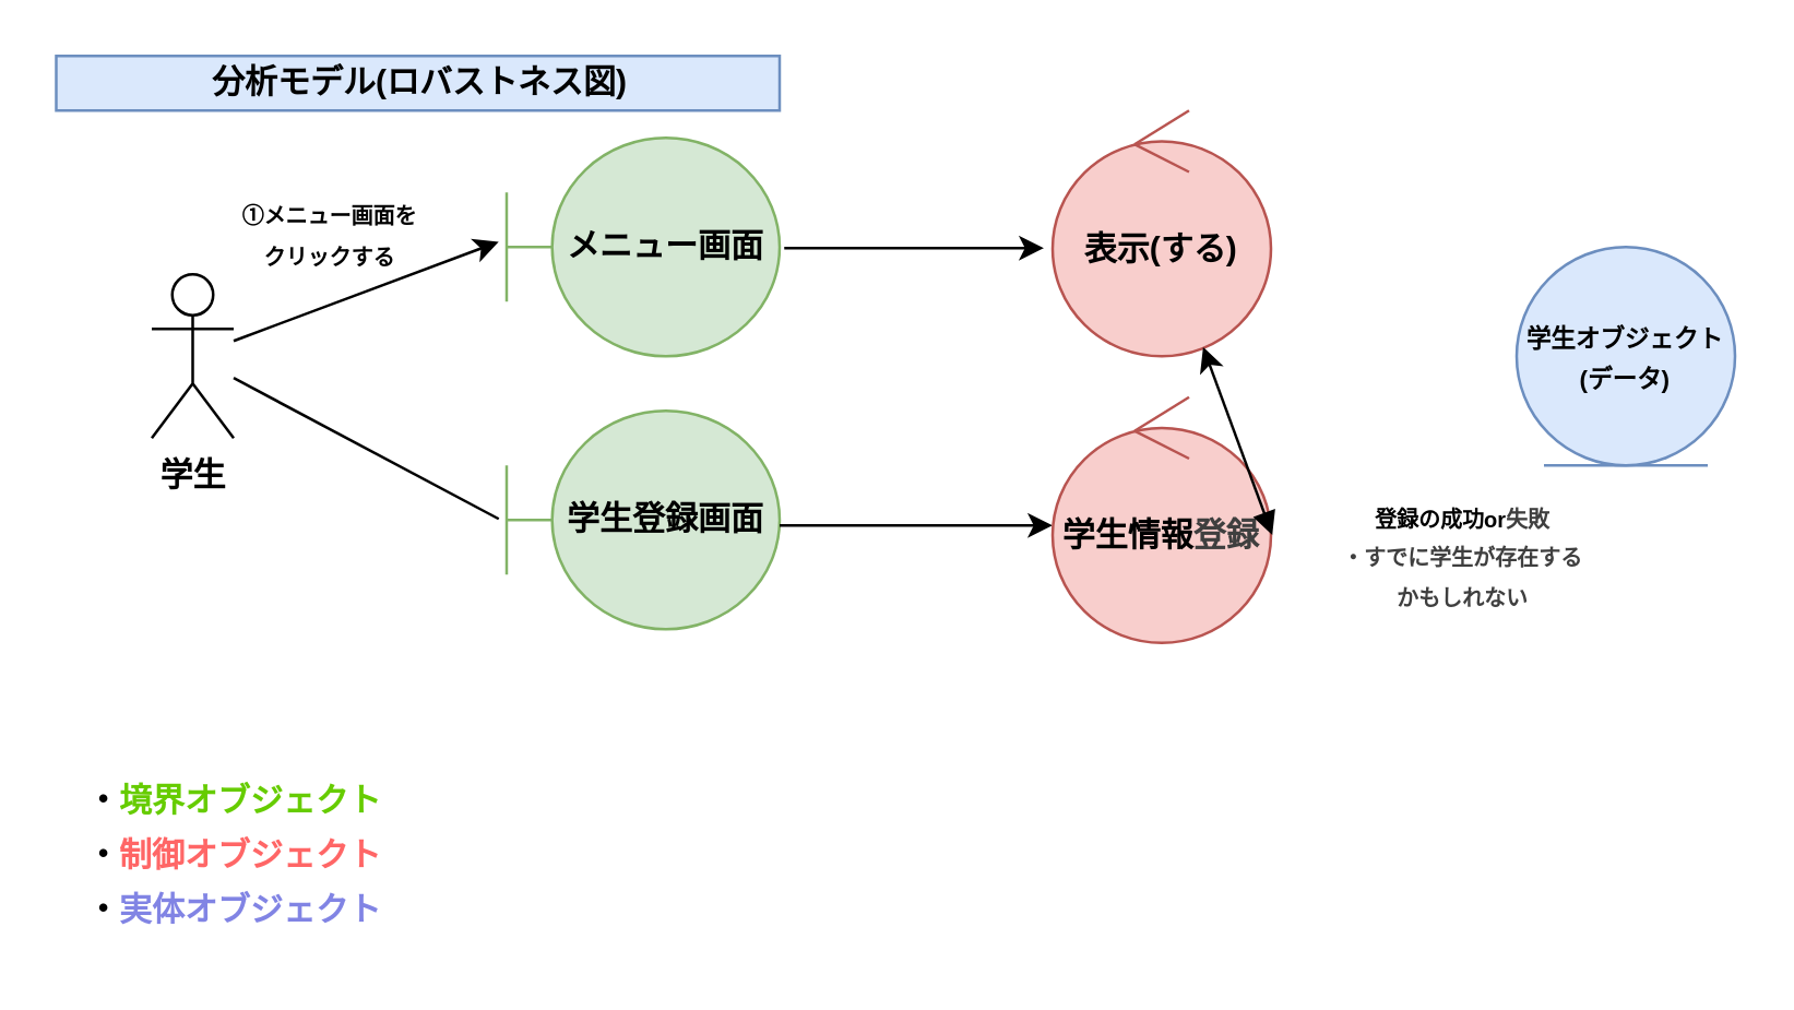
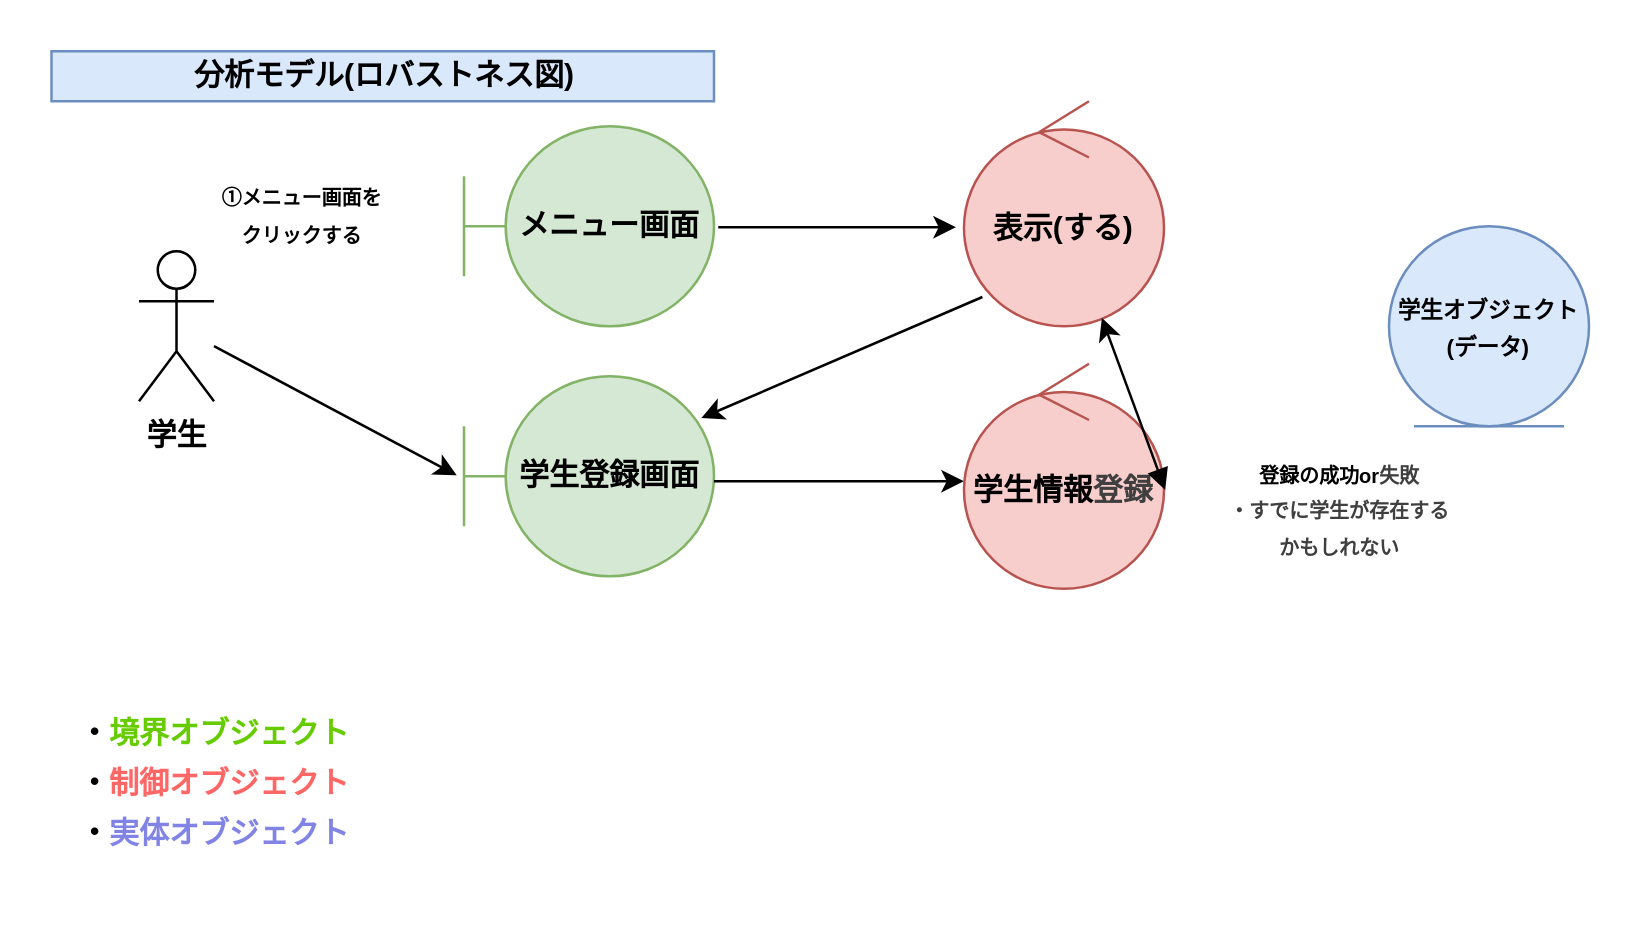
  <mxCell id="0" />
  <mxCell id="1" parent="0" />
  <mxCell id="2" value="学生" style="shape=umlActor;verticalLabelPosition=bottom;verticalAlign=top;html=1;fontStyle=1" parent="1" vertex="1"><mxGeometry x="55" y="100" width="30" height="60" as="geometry" /></mxCell>
  <mxCell id="3" value="&lt;b&gt;メニュー画面&lt;/b&gt;" style="shape=umlBoundary;whiteSpace=wrap;html=1;fillColor=#d5e8d4;strokeColor=#82b366;" parent="1" vertex="1"><mxGeometry x="185" y="50" width="100" height="80" as="geometry" /></mxCell>
  <mxCell id="4" value="&lt;b&gt;学生登録画面&lt;/b&gt;" style="shape=umlBoundary;whiteSpace=wrap;html=1;fillColor=#d5e8d4;strokeColor=#82b366;" parent="1" vertex="1"><mxGeometry x="185" y="150" width="100" height="80" as="geometry" /></mxCell>
  <mxCell id="5" value="&lt;b&gt;表示(する)&lt;/b&gt;" style="ellipse;shape=umlControl;whiteSpace=wrap;html=1;fillColor=#f8cecc;strokeColor=#b85450;" parent="1" vertex="1"><mxGeometry x="385" y="40" width="80" height="90" as="geometry" /></mxCell>
- <mxCell id="6" value="" style="endArrow=classic;html=1;entryX=-0.029;entryY=0.476;entryDx=0;entryDy=0;entryPerimeter=0;" parent="1" source="2" target="3" edge="1"><mxGeometry width="50" height="50" relative="1" as="geometry"><mxPoint x="265" y="190" as="sourcePoint" /><mxPoint x="315" y="140" as="targetPoint" /></mxGeometry></mxCell>
- <mxCell id="7" value="" style="endArrow=none;html=1;entryX=-0.029;entryY=0.495;entryDx=0;entryDy=0;entryPerimeter=0;" parent="1" source="2" target="4" edge="1"><mxGeometry width="50" height="50" relative="1" as="geometry"><mxPoint x="95" y="134" as="sourcePoint" /><mxPoint x="192" y="98" as="targetPoint" /></mxGeometry></mxCell>
+ <mxCell id="7" value="" style="endArrow=classic;html=1;entryX=-0.029;entryY=0.495;entryDx=0;entryDy=0;entryPerimeter=0;" parent="1" source="2" target="4" edge="1"><mxGeometry width="50" height="50" relative="1" as="geometry"><mxPoint x="95" y="134" as="sourcePoint" /><mxPoint x="192" y="98" as="targetPoint" /></mxGeometry></mxCell>
  <mxCell id="8" value="&lt;font style=&quot;font-size: 8px;&quot;&gt;&lt;b&gt;①メニュー画面を&lt;/b&gt;&lt;/font&gt;&lt;div&gt;&lt;font style=&quot;font-size: 8px;&quot;&gt;&lt;b&gt;クリックする&lt;/b&gt;&lt;/font&gt;&lt;/div&gt;" style="text;html=1;align=center;verticalAlign=middle;resizable=0;points=[];autosize=1;strokeColor=none;fillColor=none;" parent="1" vertex="1"><mxGeometry x="75" y="65" width="90" height="40" as="geometry" /></mxCell>
  <mxCell id="9" value="" style="endArrow=classic;html=1;entryX=-0.04;entryY=0.56;entryDx=0;entryDy=0;entryPerimeter=0;exitX=1.017;exitY=0.505;exitDx=0;exitDy=0;exitPerimeter=0;" parent="1" source="3" target="5" edge="1"><mxGeometry width="50" height="50" relative="1" as="geometry"><mxPoint x="95" y="134" as="sourcePoint" /><mxPoint x="192" y="98" as="targetPoint" /></mxGeometry></mxCell>
  <mxCell id="10" value="" style="endArrow=classic;html=1;" parent="1" edge="1"><mxGeometry width="50" height="50" relative="1" as="geometry"><mxPoint x="285" y="192" as="sourcePoint" /><mxPoint x="385" y="192" as="targetPoint" /></mxGeometry></mxCell>
  <mxCell id="11" value="&lt;b&gt;学生情報&lt;span style=&quot;background-color: transparent; color: rgb(63, 63, 63);&quot;&gt;登録&lt;/span&gt;&lt;/b&gt;" style="ellipse;shape=umlControl;whiteSpace=wrap;html=1;fillColor=#f8cecc;strokeColor=#b85450;" parent="1" vertex="1"><mxGeometry x="385" y="145" width="80" height="90" as="geometry" /></mxCell>
+ <mxCell id="12" value="" style="endArrow=classic;html=1;entryX=0.949;entryY=0.209;entryDx=0;entryDy=0;entryPerimeter=0;exitX=0.092;exitY=0.87;exitDx=0;exitDy=0;exitPerimeter=0;" parent="1" source="5" target="4" edge="1"><mxGeometry width="50" height="50" relative="1" as="geometry"><mxPoint x="297" y="100" as="sourcePoint" /><mxPoint x="392" y="100" as="targetPoint" /></mxGeometry></mxCell>
  <mxCell id="13" value="&lt;font style=&quot;font-size: 9px;&quot;&gt;&lt;b&gt;学生オブジェクト&lt;/b&gt;&lt;/font&gt;&lt;div&gt;&lt;font style=&quot;font-size: 9px;&quot;&gt;&lt;b&gt;(データ)&lt;/b&gt;&lt;/font&gt;&lt;/div&gt;" style="ellipse;shape=umlEntity;whiteSpace=wrap;html=1;fillColor=#dae8fc;strokeColor=#6c8ebf;" parent="1" vertex="1"><mxGeometry x="555" y="90" width="80" height="80" as="geometry" /></mxCell>
  <mxCell id="14" value="" style="endArrow=classic;html=1;exitX=1.006;exitY=0.561;exitDx=0;exitDy=0;exitPerimeter=0;startArrow=block;startFill=1;" parent="1" source="11" target="5" edge="1"><mxGeometry width="50" height="50" relative="1" as="geometry"><mxPoint x="295" y="202" as="sourcePoint" /><mxPoint x="395" y="202" as="targetPoint" /></mxGeometry></mxCell>
  <mxCell id="15" value="&lt;font style=&quot;font-size: 8px;&quot;&gt;&lt;b&gt;登録の成功or&lt;span style=&quot;color: rgb(63, 63, 63); background-color: transparent;&quot;&gt;失敗&lt;/span&gt;&lt;/b&gt;&lt;/font&gt;&lt;div&gt;&lt;span style=&quot;color: rgb(63, 63, 63); background-color: transparent;&quot;&gt;&lt;font style=&quot;font-size: 8px;&quot;&gt;&lt;b&gt;・すでに学生が存在する&lt;/b&gt;&lt;/font&gt;&lt;/span&gt;&lt;/div&gt;&lt;div&gt;&lt;span style=&quot;color: rgb(63, 63, 63); background-color: transparent;&quot;&gt;&lt;font style=&quot;font-size: 8px;&quot;&gt;&lt;b&gt;かもしれない&lt;/b&gt;&lt;/font&gt;&lt;/span&gt;&lt;/div&gt;" style="text;html=1;align=center;verticalAlign=middle;resizable=0;points=[];autosize=1;strokeColor=none;fillColor=none;" parent="1" vertex="1"><mxGeometry x="480" y="173" width="110" height="60" as="geometry" /></mxCell>
  <mxCell id="16" value="&lt;font style=&quot;color: rgb(0, 0, 0);&quot;&gt;・&lt;/font&gt;境界オブジェクト" style="text;html=1;align=center;verticalAlign=middle;resizable=0;points=[];autosize=1;strokeColor=none;fillColor=none;fontColor=#66CC00;fontStyle=1" parent="1" vertex="1"><mxGeometry x="20" y="278" width="130" height="30" as="geometry" /></mxCell>
  <mxCell id="17" value="&lt;font style=&quot;color: rgb(0, 0, 0);&quot;&gt;・&lt;/font&gt;制御オブジェクト" style="text;html=1;align=center;verticalAlign=middle;resizable=0;points=[];autosize=1;strokeColor=none;fillColor=none;fontColor=#FF6666;fontStyle=1" parent="1" vertex="1"><mxGeometry x="20" y="298" width="130" height="30" as="geometry" /></mxCell>
  <mxCell id="18" value="&lt;font style=&quot;color: rgb(0, 0, 0);&quot;&gt;・&lt;/font&gt;実体オブジェクト" style="text;html=1;align=center;verticalAlign=middle;resizable=0;points=[];autosize=1;strokeColor=none;fillColor=none;fontColor=light-dark(#8184e4, #ededed);fontStyle=1" parent="1" vertex="1"><mxGeometry x="20" y="318" width="130" height="30" as="geometry" /></mxCell>
  <mxCell id="19" value="&lt;b&gt;分析モデル(ロバストネス図)&lt;/b&gt;" style="text;html=1;align=center;verticalAlign=middle;resizable=0;points=[];autosize=1;strokeColor=#6c8ebf;fillColor=#dae8fc;" parent="1" vertex="1"><mxGeometry x="20" y="20" width="265" height="20" as="geometry" /></mxCell>
